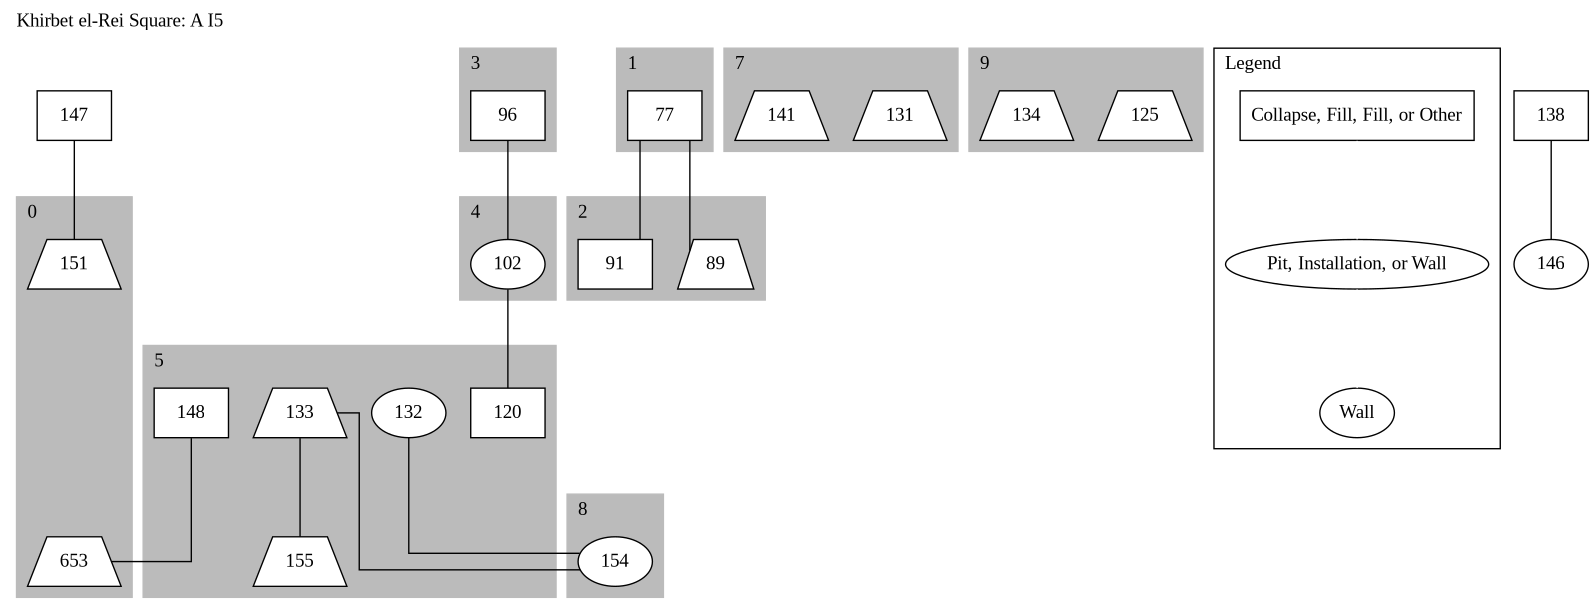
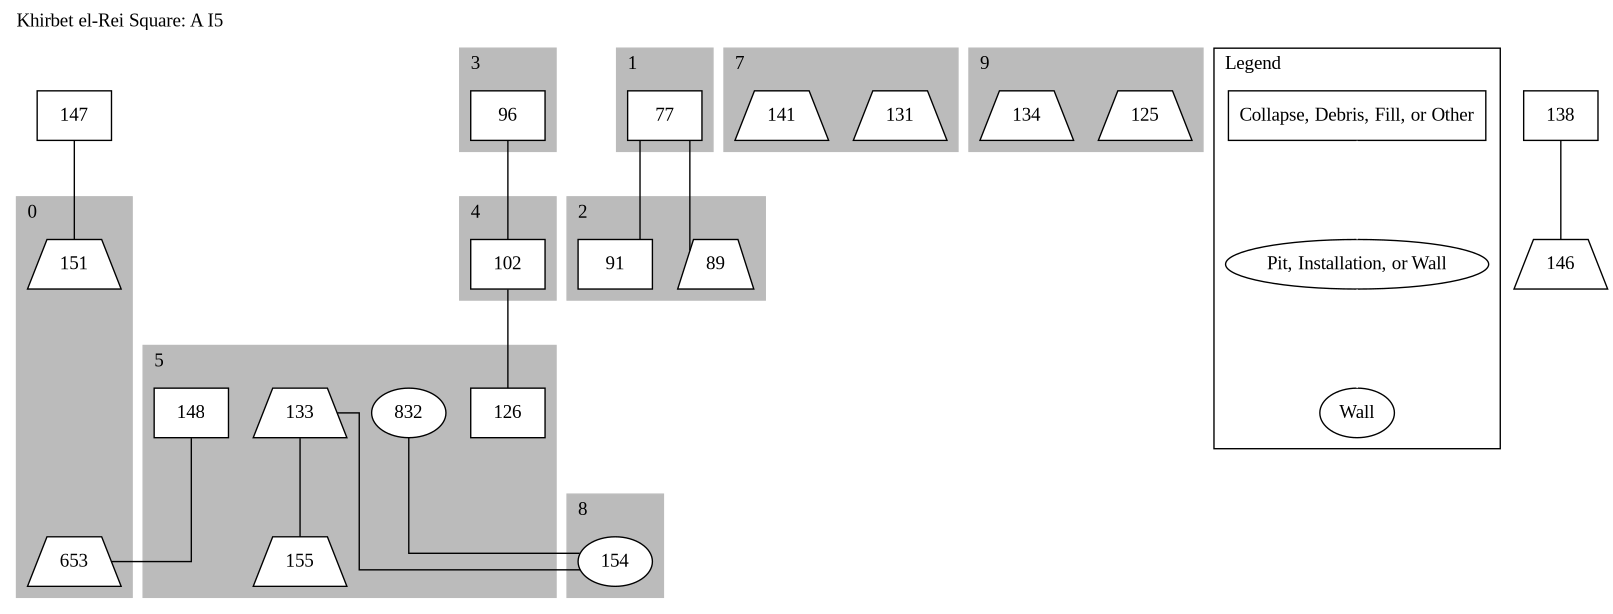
  graph {
    fontname="Liberation Serif"
    label="Khirbet el-Rei Square: A I5"
    labeljust=l
    labelloc=top
    newrank=true
    ranksep=1
    splines=ortho
    node [fillcolor=white fontname="Liberation Serif" shape=box style=filled]
    edge [color=black fontname="Liberation Serif"]
-   n1 [label=120]
+   n1 [label=126]
    n2 [label=133 shape=trapezium]
    n3 [label=148]
    n4 [label=77]
    n5 [label=89 shape=trapezium]
    n6 [label=91]
    n7 [label=96]
-   n8 [label=102 shape=ellipse]
-   n9 [label=132 shape=oval]
+   n8 [label=102]
+   n9 [label=832 shape=oval]
    n10 [label=155 shape=trapezium]
    n11 [label=653 shape=trapezium]
    n12 [label=151 shape=trapezium]
    n13 [label=131 shape=trapezium]
    n14 [label=141 shape=trapezium]
    n15 [label=154 shape=oval]
    n16 [label=125 shape=trapezium]
    n17 [label=134 shape=trapezium]
-   n18 [label="Collapse, Fill, Fill, or Other" fillcolor="" style=""]
+   n18 [label="Collapse, Debris, Fill, or Other" fillcolor="" style=""]
    n19 [label="Pit, Installation, or Wall" shape=ellipse fillcolor="" style=""]
    n20 [label=Wall shape=oval fillcolor="" style=""]
    n21 [label=147]
    n22 [label=138]
-   n23 [label=146 shape=oval]
+   n23 [label=146 shape=trapezium]
    subgraph sub_1 {
      rank=same
      n1
      n2
    }
    subgraph sub_2 {
      rank=same
      n2
      n3
    }
    subgraph cluster_3 {
      color="#bbbbbb"
      concatenate=true
      label=1
      outputMode=nodesfirst
      packMode=clust
      shape=rect
      style=filled
      textcolor=blue
      n4
    }
    subgraph cluster_4 {
      color="#bbbbbb"
      concatenate=true
      label=2
      outputMode=nodesfirst
      packMode=clust
      shape=rect
      style=filled
      textcolor=blue
      n5
      n6
    }
    subgraph cluster_5 {
      color="#bbbbbb"
      concatenate=true
      label=3
      outputMode=nodesfirst
      packMode=clust
      shape=rect
      style=filled
      textcolor=blue
      n7
    }
    subgraph cluster_6 {
      color="#bbbbbb"
      concatenate=true
      label=4
      outputMode=nodesfirst
      packMode=clust
      shape=rect
      style=filled
      textcolor=blue
      n8
    }
    subgraph cluster_7 {
      color="#bbbbbb"
      concatenate=true
      label=5
      outputMode=nodesfirst
      packMode=clust
      shape=rect
      style=filled
      textcolor=blue
      n1
      n2
      n3
      n9
      n10
    }
    subgraph cluster_8 {
      color="#bbbbbb"
      concatenate=true
      label=0
      outputMode=nodesfirst
      packMode=clust
      shape=rect
      style=filled
      textcolor=blue
      n11
      n12
    }
    subgraph cluster_9 {
      color="#bbbbbb"
      concatenate=true
      label=7
      outputMode=nodesfirst
      packMode=clust
      shape=rect
      style=filled
      textcolor=blue
      n13
      n14
    }
    subgraph cluster_10 {
      color="#bbbbbb"
      concatenate=true
      label=8
      outputMode=nodesfirst
      packMode=clust
      shape=rect
      style=filled
      textcolor=blue
      n15
    }
    subgraph cluster_11 {
      color="#bbbbbb"
      concatenate=true
      label=9
      outputMode=nodesfirst
      packMode=clust
      shape=rect
      style=filled
      textcolor=blue
      n16
      n17
    }
    subgraph cluster_12 {
      label=Legend
      n18
      n19
      n20
    }
    n2 -- n10
    n2 -- n15
    n3 -- n11
    n4 -- n5
    n4 -- n6
    n7 -- n8
    n8 -- n1
    n9 -- n15
    n18 -- n19 [color=white]
    n19 -- n20 [color=white]
    n21 -- n12
    n22 -- n23
  }
